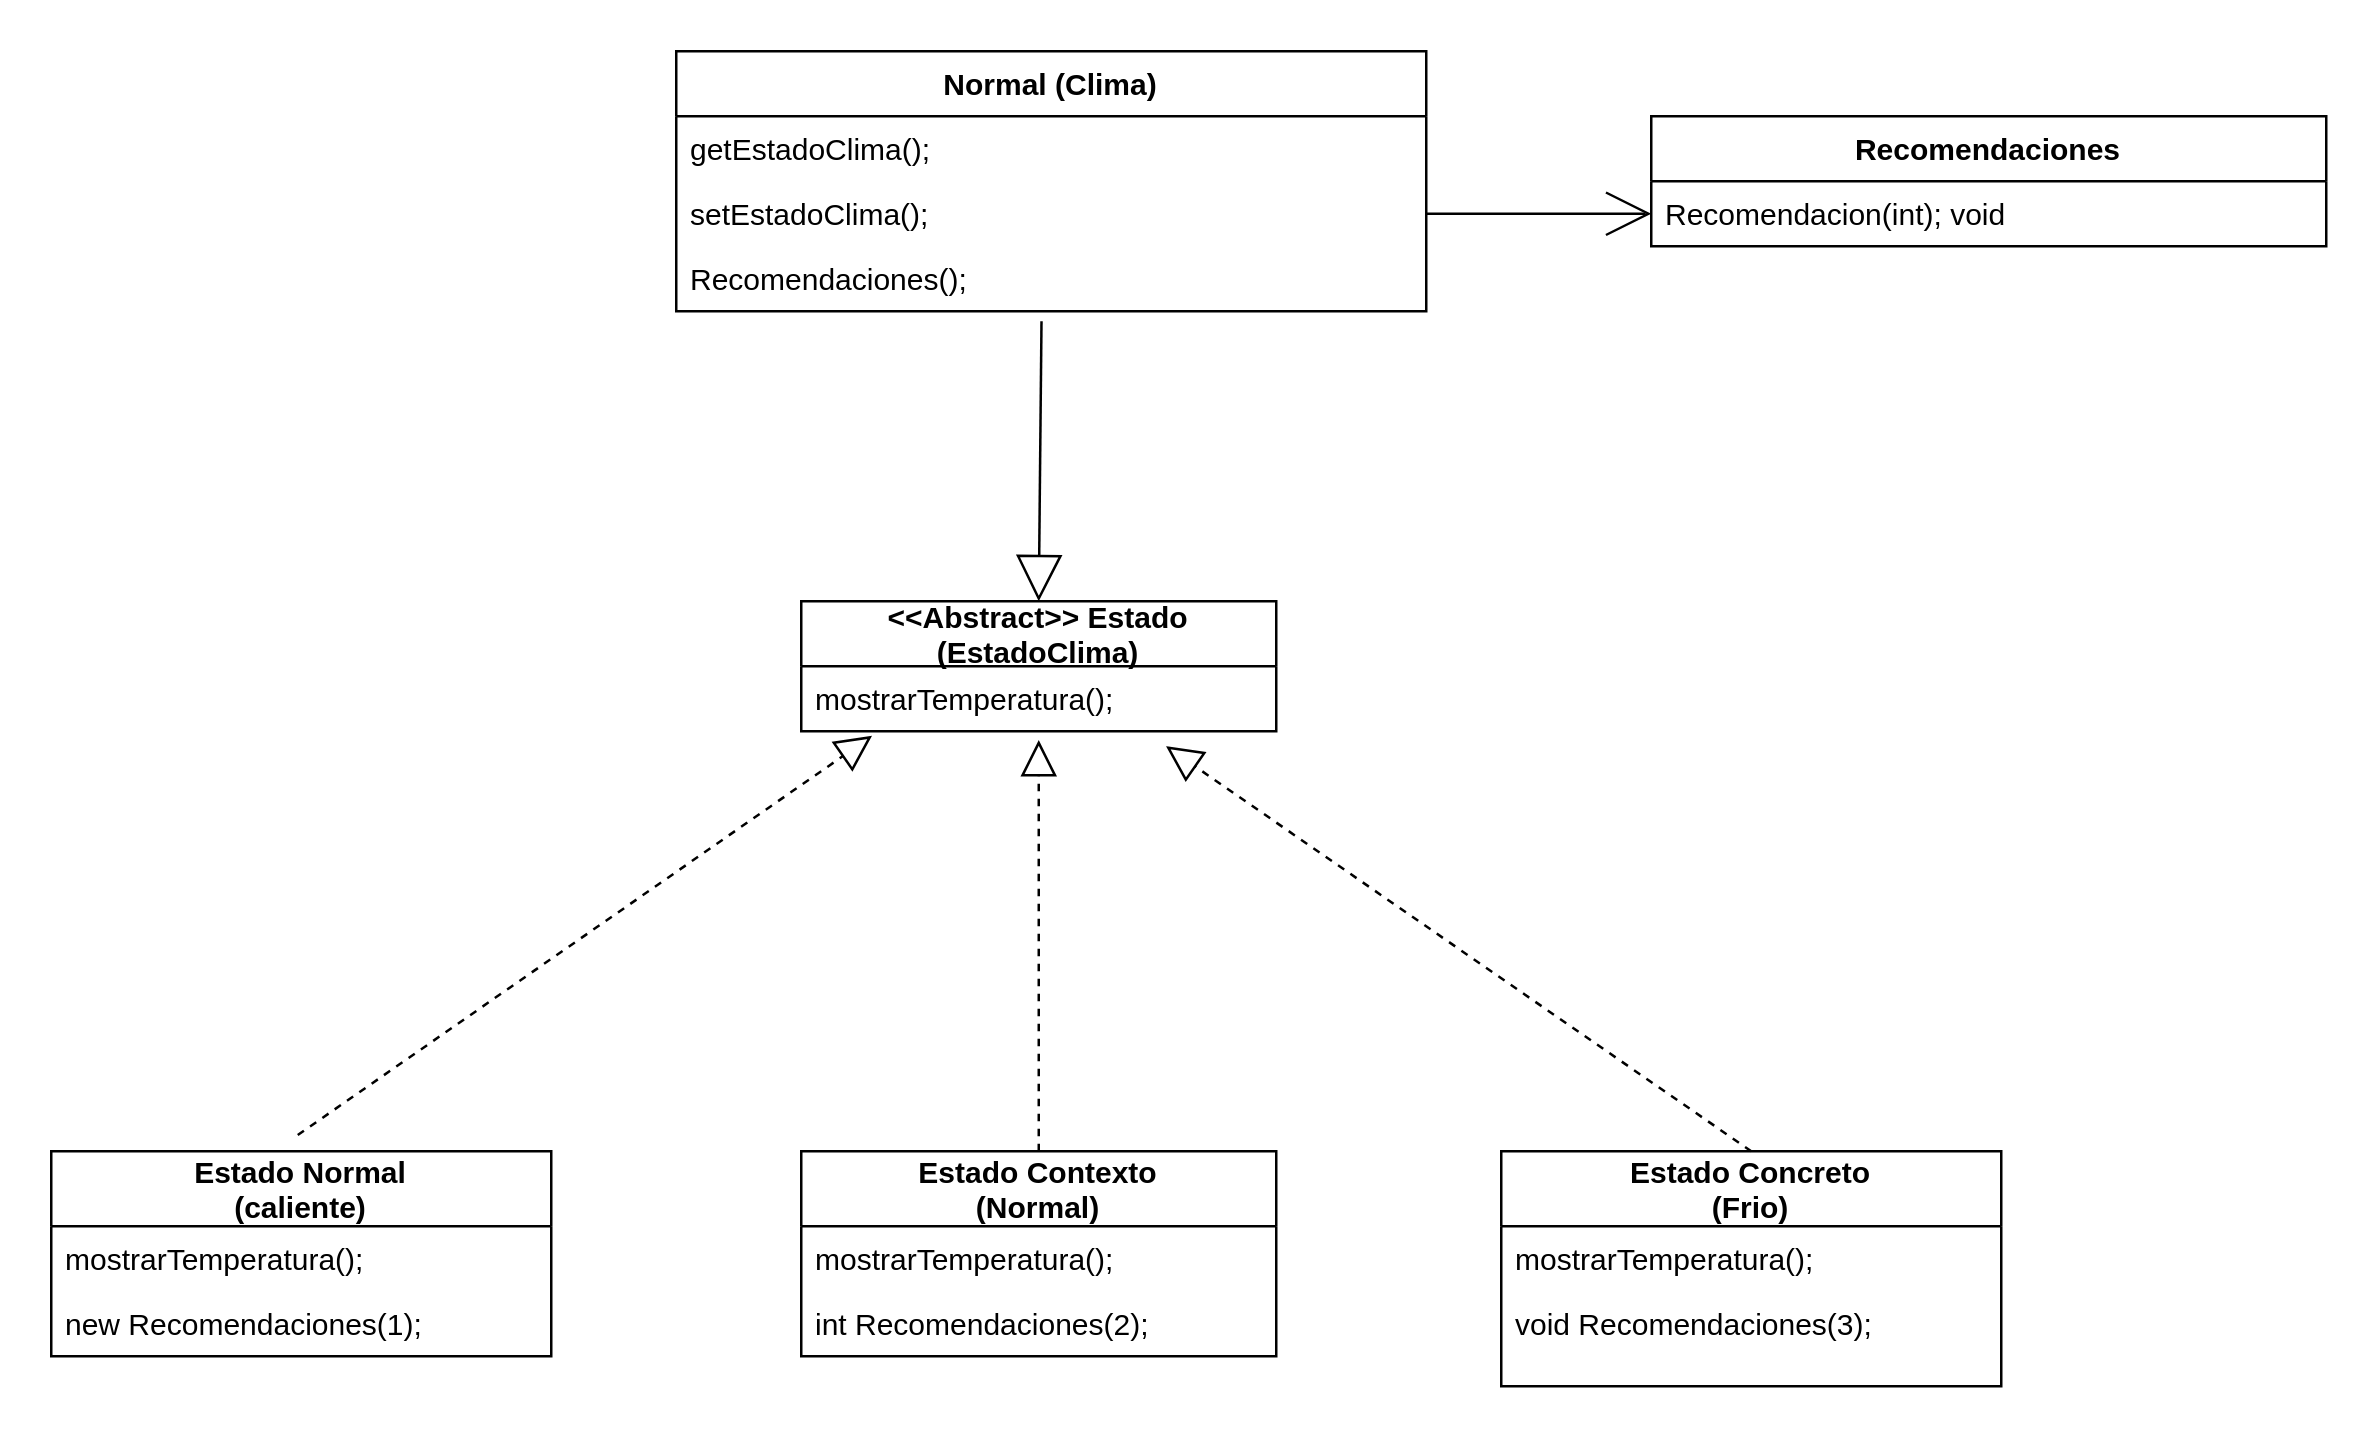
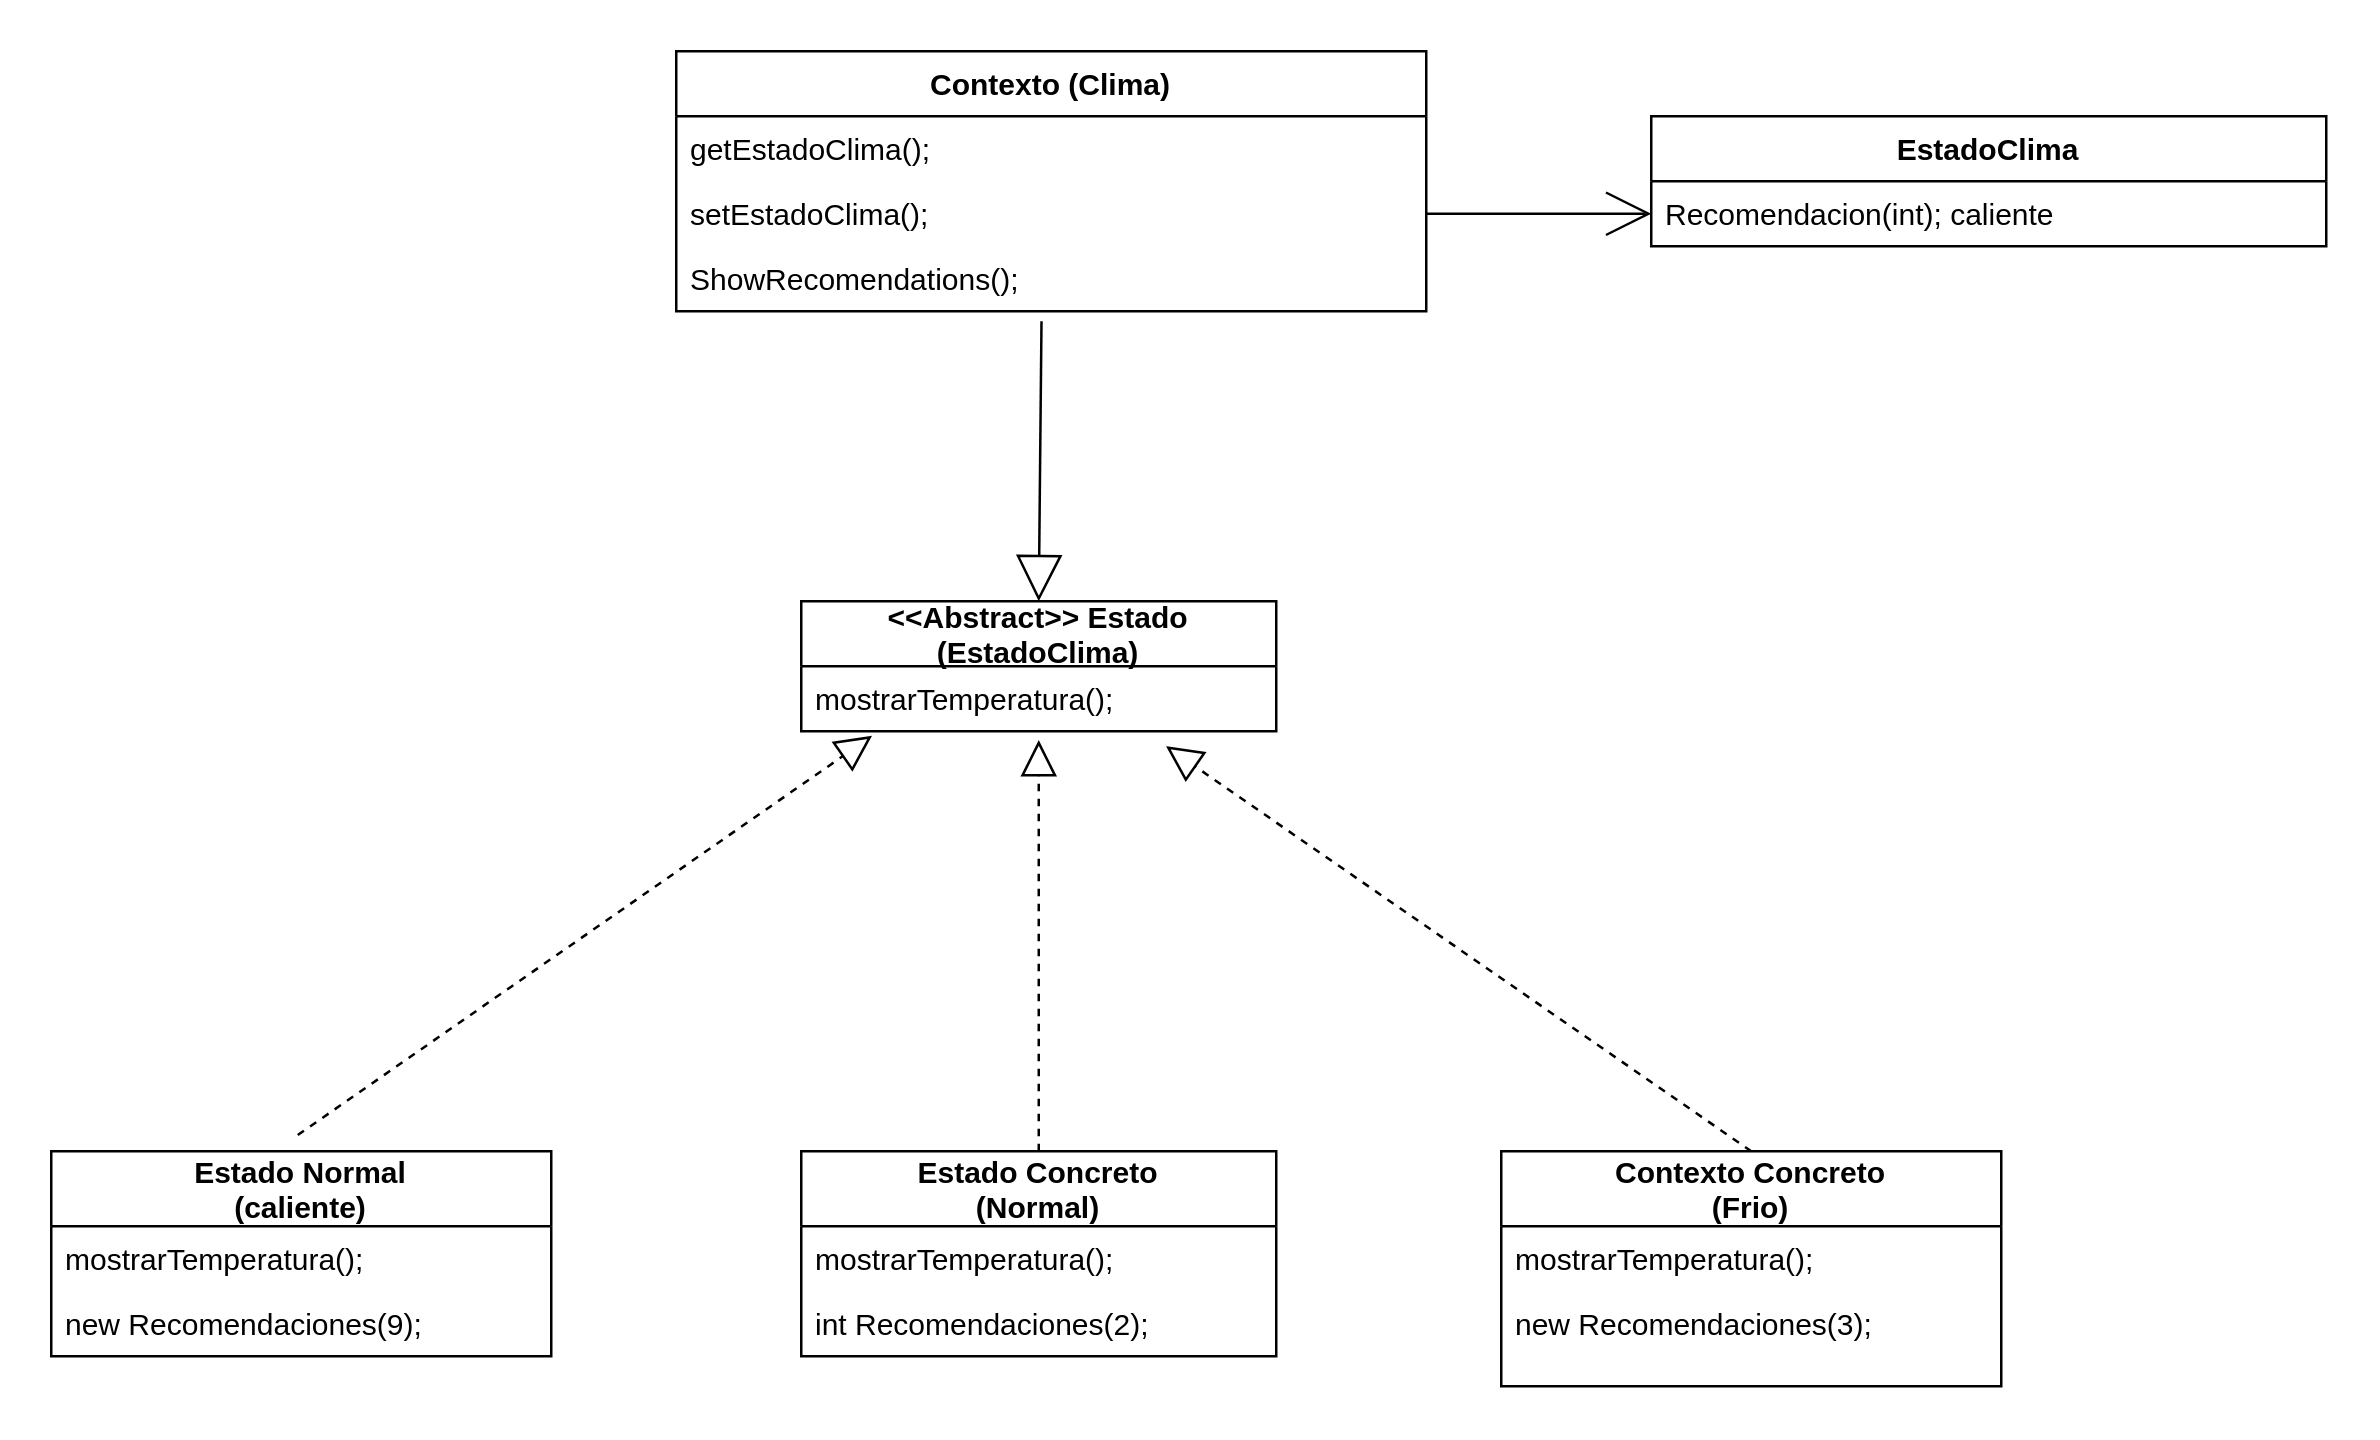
  <mxCell id="0" />
  <mxCell id="1" parent="0" />
  <mxCell id="2" value="" style="group" vertex="1" connectable="0" parent="1"><mxGeometry x="240" y="50" width="13.33" height="140" as="geometry" /></mxCell>
  <mxCell id="3" value="&lt;div&gt;&lt;br&gt;&lt;/div&gt;&lt;div&gt;&lt;br&gt;&lt;/div&gt;" style="endArrow=block;endSize=16;endFill=0;html=1;exitX=0.487;exitY=1.154;exitDx=0;exitDy=0;exitPerimeter=0;entryX=0.5;entryY=0;entryDx=0;entryDy=0;" edge="1" parent="1" source="22" target="16"><mxGeometry x="0.158" y="-13" width="160" relative="1" as="geometry"><mxPoint x="411.9" y="142.002" as="sourcePoint" /><mxPoint x="470" y="190" as="targetPoint" /><mxPoint as="offset" /></mxGeometry></mxCell>
  <mxCell id="4" value="" style="endArrow=block;dashed=1;endFill=0;endSize=12;html=1;entryX=0.5;entryY=1.135;entryDx=0;entryDy=0;entryPerimeter=0;exitX=0.5;exitY=0;exitDx=0;exitDy=0;" edge="1" parent="1" source="10" target="17"><mxGeometry width="160" relative="1" as="geometry"><mxPoint x="420" y="290" as="sourcePoint" /><mxPoint x="685.95" y="110.002" as="targetPoint" /></mxGeometry></mxCell>
  <mxCell id="5" value="" style="endArrow=block;dashed=1;endFill=0;endSize=12;html=1;exitX=0.493;exitY=-0.079;exitDx=0;exitDy=0;exitPerimeter=0;entryX=0.149;entryY=1.071;entryDx=0;entryDy=0;entryPerimeter=0;" edge="1" parent="1" source="7" target="17"><mxGeometry width="160" relative="1" as="geometry"><mxPoint x="660" y="326.49" as="sourcePoint" /><mxPoint x="638" y="78" as="targetPoint" /></mxGeometry></mxCell>
  <mxCell id="6" value="" style="endArrow=block;dashed=1;endFill=0;endSize=12;html=1;entryX=0.768;entryY=1.231;entryDx=0;entryDy=0;entryPerimeter=0;exitX=0.5;exitY=0;exitDx=0;exitDy=0;" edge="1" parent="1" source="13" target="17"><mxGeometry width="160" relative="1" as="geometry"><mxPoint x="950" y="434" as="sourcePoint" /><mxPoint x="920" y="179.51" as="targetPoint" /></mxGeometry></mxCell>
  <mxCell id="7" value="Estado Normal&#10; (caliente)" style="swimlane;fontStyle=1;childLayout=stackLayout;horizontal=1;startSize=30;fillColor=none;horizontalStack=0;resizeParent=1;resizeParentMax=0;resizeLast=0;collapsible=1;marginBottom=0;" vertex="1" parent="1"><mxGeometry x="20" y="460" width="200" height="82" as="geometry" /></mxCell>
  <mxCell id="8" value="mostrarTemperatura();" style="text;strokeColor=none;fillColor=none;align=left;verticalAlign=top;spacingLeft=4;spacingRight=4;overflow=hidden;rotatable=0;points=[[0,0.5],[1,0.5]];portConstraint=eastwest;" vertex="1" parent="7"><mxGeometry y="30" width="200" height="26" as="geometry" /></mxCell>
- <mxCell id="9" value="new Recomendaciones(1);" style="text;strokeColor=none;fillColor=none;align=left;verticalAlign=top;spacingLeft=4;spacingRight=4;overflow=hidden;rotatable=0;points=[[0,0.5],[1,0.5]];portConstraint=eastwest;" vertex="1" parent="7"><mxGeometry y="56" width="200" height="26" as="geometry" /></mxCell>
- <mxCell id="10" value="Estado Contexto&#10;(Normal)" style="swimlane;fontStyle=1;childLayout=stackLayout;horizontal=1;startSize=30;fillColor=none;horizontalStack=0;resizeParent=1;resizeParentMax=0;resizeLast=0;collapsible=1;marginBottom=0;" vertex="1" parent="1"><mxGeometry x="320" y="460" width="190" height="82" as="geometry" /></mxCell>
+ <mxCell id="9" value="new Recomendaciones(9);" style="text;strokeColor=none;fillColor=none;align=left;verticalAlign=top;spacingLeft=4;spacingRight=4;overflow=hidden;rotatable=0;points=[[0,0.5],[1,0.5]];portConstraint=eastwest;" vertex="1" parent="7"><mxGeometry y="56" width="200" height="26" as="geometry" /></mxCell>
+ <mxCell id="10" value="Estado Concreto&#10;(Normal)" style="swimlane;fontStyle=1;childLayout=stackLayout;horizontal=1;startSize=30;fillColor=none;horizontalStack=0;resizeParent=1;resizeParentMax=0;resizeLast=0;collapsible=1;marginBottom=0;" vertex="1" parent="1"><mxGeometry x="320" y="460" width="190" height="82" as="geometry" /></mxCell>
  <mxCell id="11" value="mostrarTemperatura();" style="text;strokeColor=none;fillColor=none;align=left;verticalAlign=top;spacingLeft=4;spacingRight=4;overflow=hidden;rotatable=0;points=[[0,0.5],[1,0.5]];portConstraint=eastwest;" vertex="1" parent="10"><mxGeometry y="30" width="190" height="26" as="geometry" /></mxCell>
  <mxCell id="12" value="int Recomendaciones(2);" style="text;strokeColor=none;fillColor=none;align=left;verticalAlign=top;spacingLeft=4;spacingRight=4;overflow=hidden;rotatable=0;points=[[0,0.5],[1,0.5]];portConstraint=eastwest;" vertex="1" parent="10"><mxGeometry y="56" width="190" height="26" as="geometry" /></mxCell>
- <mxCell id="13" value="Estado Concreto &#10;(Frio)" style="swimlane;fontStyle=1;childLayout=stackLayout;horizontal=1;startSize=30;fillColor=none;horizontalStack=0;resizeParent=1;resizeParentMax=0;resizeLast=0;collapsible=1;marginBottom=0;" vertex="1" parent="1"><mxGeometry x="600" y="460" width="200" height="94" as="geometry" /></mxCell>
+ <mxCell id="13" value="Contexto Concreto &#10;(Frio)" style="swimlane;fontStyle=1;childLayout=stackLayout;horizontal=1;startSize=30;fillColor=none;horizontalStack=0;resizeParent=1;resizeParentMax=0;resizeLast=0;collapsible=1;marginBottom=0;" vertex="1" parent="1"><mxGeometry x="600" y="460" width="200" height="94" as="geometry" /></mxCell>
  <mxCell id="14" value="mostrarTemperatura();" style="text;strokeColor=none;fillColor=none;align=left;verticalAlign=top;spacingLeft=4;spacingRight=4;overflow=hidden;rotatable=0;points=[[0,0.5],[1,0.5]];portConstraint=eastwest;" vertex="1" parent="13"><mxGeometry y="30" width="200" height="26" as="geometry" /></mxCell>
- <mxCell id="15" value="void Recomendaciones(3);" style="text;strokeColor=none;fillColor=none;align=left;verticalAlign=top;spacingLeft=4;spacingRight=4;overflow=hidden;rotatable=0;points=[[0,0.5],[1,0.5]];portConstraint=eastwest;" vertex="1" parent="13"><mxGeometry y="56" width="200" height="38" as="geometry" /></mxCell>
+ <mxCell id="15" value="new Recomendaciones(3);" style="text;strokeColor=none;fillColor=none;align=left;verticalAlign=top;spacingLeft=4;spacingRight=4;overflow=hidden;rotatable=0;points=[[0,0.5],[1,0.5]];portConstraint=eastwest;" vertex="1" parent="13"><mxGeometry y="56" width="200" height="38" as="geometry" /></mxCell>
  <mxCell id="16" value="&lt;&lt;Abstract&gt;&gt; Estado &#10;(EstadoClima)" style="swimlane;fontStyle=1;childLayout=stackLayout;horizontal=1;startSize=26;fillColor=none;horizontalStack=0;resizeParent=1;resizeParentMax=0;resizeLast=0;collapsible=1;marginBottom=0;" vertex="1" parent="1"><mxGeometry x="320" y="240" width="190" height="52" as="geometry" /></mxCell>
  <mxCell id="17" value="mostrarTemperatura();" style="text;strokeColor=none;fillColor=none;align=left;verticalAlign=top;spacingLeft=4;spacingRight=4;overflow=hidden;rotatable=0;points=[[0,0.5],[1,0.5]];portConstraint=eastwest;" vertex="1" parent="16"><mxGeometry y="26" width="190" height="26" as="geometry" /></mxCell>
  <mxCell id="18" value="&lt;div&gt;&lt;br&gt;&lt;/div&gt;&lt;div&gt;&lt;br&gt;&lt;/div&gt;" style="endArrow=open;endSize=16;endFill=0;html=1;exitX=1;exitY=0.5;exitDx=0;exitDy=0;entryX=0;entryY=0.5;entryDx=0;entryDy=0;" edge="1" parent="1" source="21" target="24"><mxGeometry x="0.158" y="-13" width="160" relative="1" as="geometry"><mxPoint x="591.9" y="50.002" as="sourcePoint" /><mxPoint x="600" y="145" as="targetPoint" /><mxPoint as="offset" /></mxGeometry></mxCell>
- <mxCell id="19" value="Normal (Clima)" style="swimlane;fontStyle=1;childLayout=stackLayout;horizontal=1;startSize=26;fillColor=none;horizontalStack=0;resizeParent=1;resizeParentMax=0;resizeLast=0;collapsible=1;marginBottom=0;" vertex="1" parent="1"><mxGeometry x="270" y="20" width="300" height="104" as="geometry" /></mxCell>
+ <mxCell id="19" value="Contexto (Clima)" style="swimlane;fontStyle=1;childLayout=stackLayout;horizontal=1;startSize=26;fillColor=none;horizontalStack=0;resizeParent=1;resizeParentMax=0;resizeLast=0;collapsible=1;marginBottom=0;" vertex="1" parent="1"><mxGeometry x="270" y="20" width="300" height="104" as="geometry" /></mxCell>
  <mxCell id="20" value="getEstadoClima(); " style="text;strokeColor=none;fillColor=none;align=left;verticalAlign=top;spacingLeft=4;spacingRight=4;overflow=hidden;rotatable=0;points=[[0,0.5],[1,0.5]];portConstraint=eastwest;" vertex="1" parent="19"><mxGeometry y="26" width="300" height="26" as="geometry" /></mxCell>
  <mxCell id="21" value="setEstadoClima();" style="text;strokeColor=none;fillColor=none;align=left;verticalAlign=top;spacingLeft=4;spacingRight=4;overflow=hidden;rotatable=0;points=[[0,0.5],[1,0.5]];portConstraint=eastwest;" vertex="1" parent="19"><mxGeometry y="52" width="300" height="26" as="geometry" /></mxCell>
- <mxCell id="22" value="Recomendaciones(); " style="text;strokeColor=none;fillColor=none;align=left;verticalAlign=top;spacingLeft=4;spacingRight=4;overflow=hidden;rotatable=0;points=[[0,0.5],[1,0.5]];portConstraint=eastwest;" vertex="1" parent="19"><mxGeometry y="78" width="300" height="26" as="geometry" /></mxCell>
- <mxCell id="23" value="Recomendaciones" style="swimlane;fontStyle=1;childLayout=stackLayout;horizontal=1;startSize=26;fillColor=none;horizontalStack=0;resizeParent=1;resizeParentMax=0;resizeLast=0;collapsible=1;marginBottom=0;" vertex="1" parent="1"><mxGeometry x="660" y="46" width="270" height="52" as="geometry" /></mxCell>
- <mxCell id="24" value="Recomendacion(int); void" style="text;strokeColor=none;fillColor=none;align=left;verticalAlign=top;spacingLeft=4;spacingRight=4;overflow=hidden;rotatable=0;points=[[0,0.5],[1,0.5]];portConstraint=eastwest;" vertex="1" parent="23"><mxGeometry y="26" width="270" height="26" as="geometry" /></mxCell>
+ <mxCell id="22" value="ShowRecomendations(); " style="text;strokeColor=none;fillColor=none;align=left;verticalAlign=top;spacingLeft=4;spacingRight=4;overflow=hidden;rotatable=0;points=[[0,0.5],[1,0.5]];portConstraint=eastwest;" vertex="1" parent="19"><mxGeometry y="78" width="300" height="26" as="geometry" /></mxCell>
+ <mxCell id="23" value="EstadoClima" style="swimlane;fontStyle=1;childLayout=stackLayout;horizontal=1;startSize=26;fillColor=none;horizontalStack=0;resizeParent=1;resizeParentMax=0;resizeLast=0;collapsible=1;marginBottom=0;" vertex="1" parent="1"><mxGeometry x="660" y="46" width="270" height="52" as="geometry" /></mxCell>
+ <mxCell id="24" value="Recomendacion(int); caliente" style="text;strokeColor=none;fillColor=none;align=left;verticalAlign=top;spacingLeft=4;spacingRight=4;overflow=hidden;rotatable=0;points=[[0,0.5],[1,0.5]];portConstraint=eastwest;" vertex="1" parent="23"><mxGeometry y="26" width="270" height="26" as="geometry" /></mxCell>
